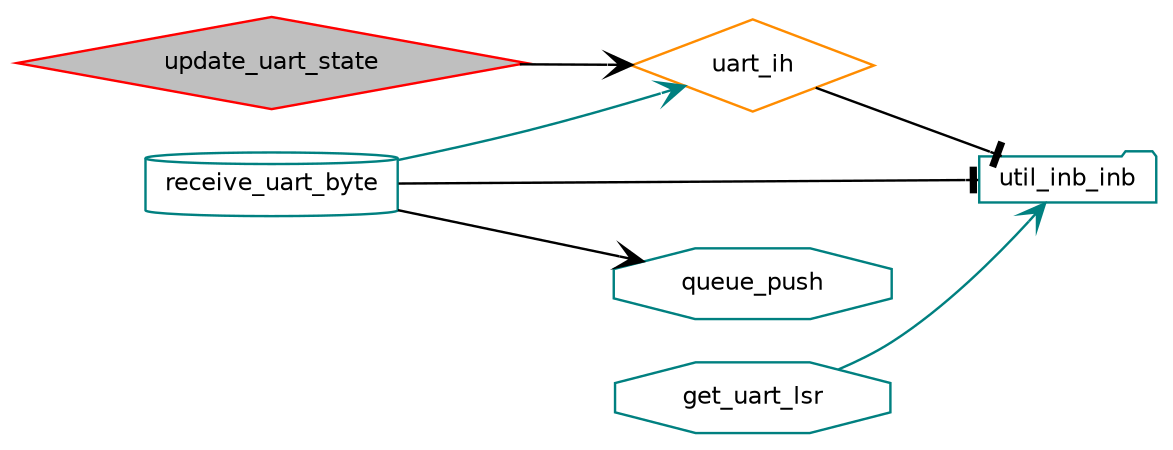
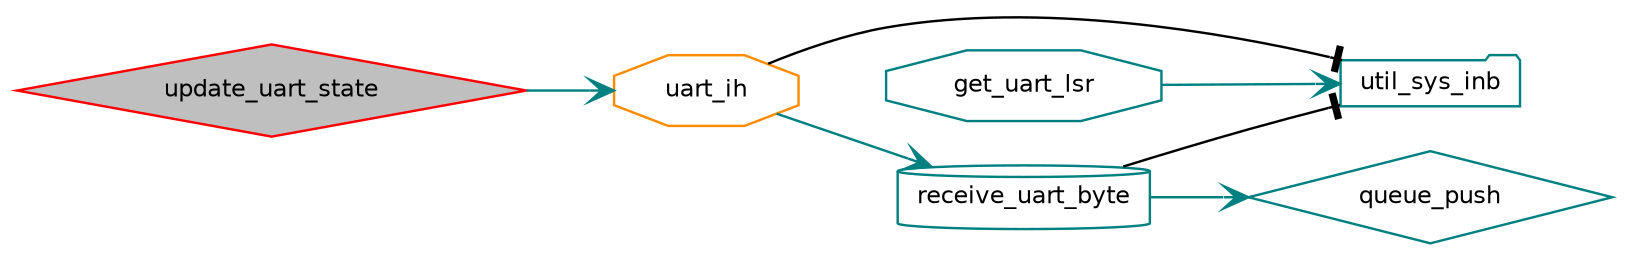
  digraph {
    rankdir=LR
    node [color=teal fillcolor=white fontname=Helvetica fontsize=10 shape=diamond style=filled]
    edge [arrowhead=vee color=black fontname=Helvetica fontsize=10 labelfontname=Helvetica labelfontsize=10 style=solid]
    n1 [color=red fillcolor=grey75 fontcolor=black height=0.2 label=update_uart_state width=0.4]
-   n2 [color=darkorange height=0.2 label=uart_ih width=0.4]
+   n2 [color=darkorange height=0.2 label=uart_ih shape=octagon width=0.4]
    n3 [height=0.2 label=receive_uart_byte shape=cylinder width=0.4]
-   n4 [height=0.2 label=util_inb_inb shape=folder width=0.4]
-   n5 [height=0.2 label=queue_push shape=octagon width=0.4]
+   n4 [height=0.2 label=util_sys_inb shape=folder width=0.4]
+   n5 [height=0.2 label=queue_push width=0.4]
    n6 [height=0.2 label=get_uart_lsr shape=octagon width=0.4]
-   n1 -> n2
-   n3 -> n2 [color=teal]
+   n1 -> n2 [color=teal]
+   n2 -> n3 [color=teal]
    n2 -> n4 [arrowhead=tee]
    n3 -> n4 [arrowhead=tee]
-   n3 -> n5
+   n3 -> n5 [color=teal]
    n6 -> n4 [color=teal]
  }
